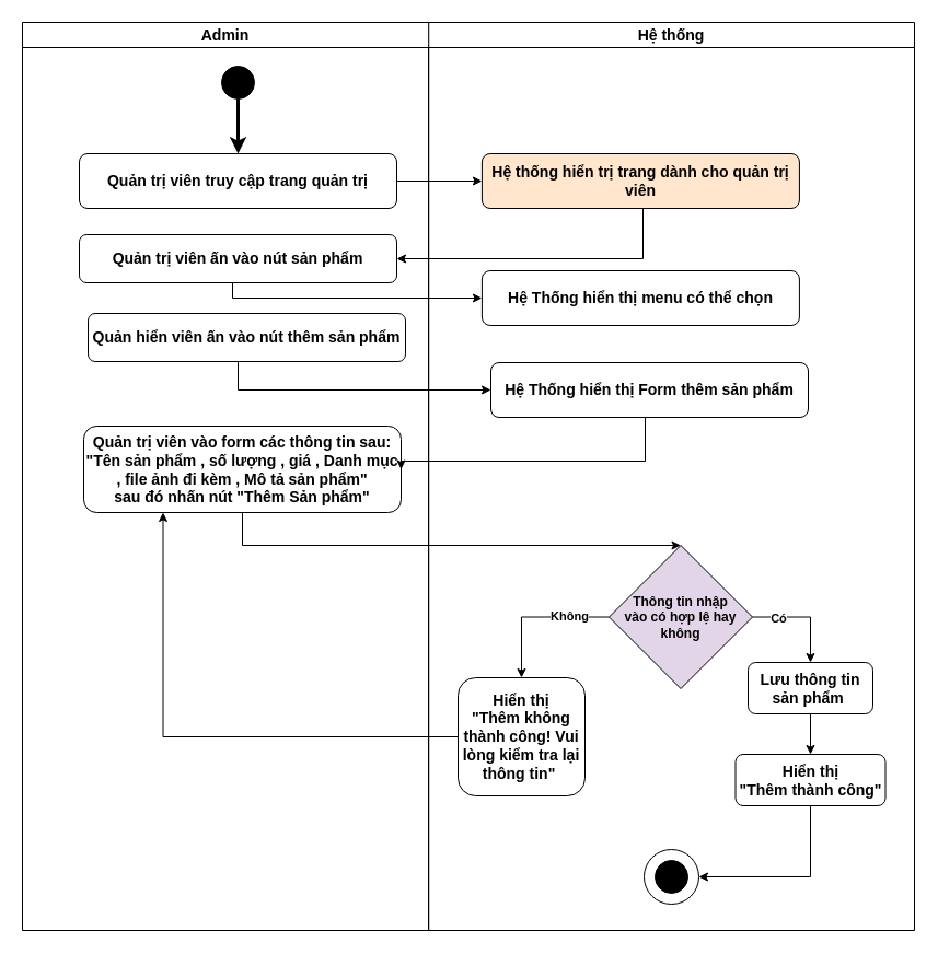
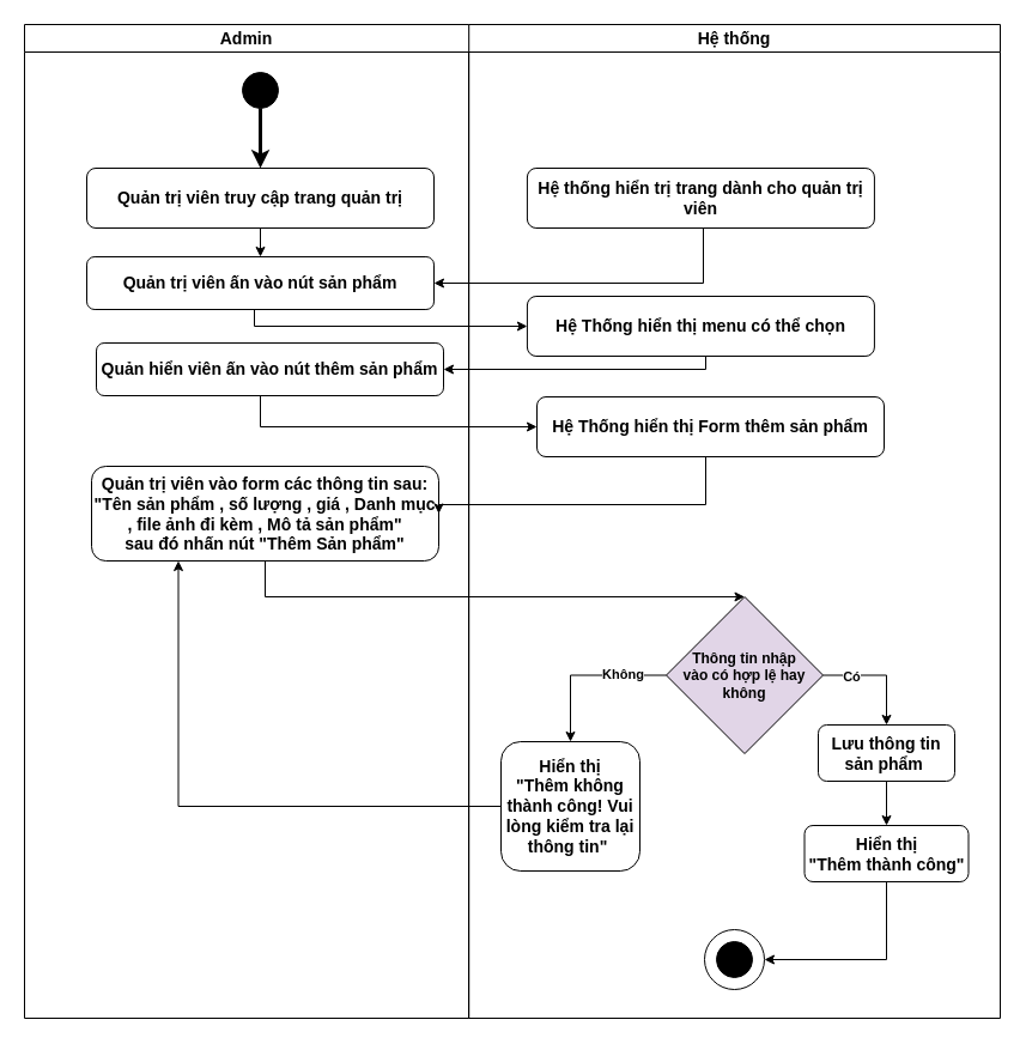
  <mxCell id="0" />
  <mxCell id="1" parent="0" />
  <mxCell id="2" value="Hệ thống" style="swimlane;whiteSpace=wrap;html=1;fontSize=14;" parent="1" vertex="1"><mxGeometry x="391" y="20" width="444" height="830" as="geometry" /></mxCell>
- <mxCell id="3" value="Hệ thống hiển trị trang dành cho quản trị viên" style="rounded=1;whiteSpace=wrap;html=1;strokeWidth=1;fontSize=14;fontStyle=1;fillColor=#ffe6cc;" parent="2" vertex="1"><mxGeometry x="48.92" y="120" width="290" height="50" as="geometry" /></mxCell>
+ <mxCell id="3" value="Hệ thống hiển trị trang dành cho quản trị viên" style="rounded=1;whiteSpace=wrap;html=1;strokeWidth=1;fontSize=14;fontStyle=1" parent="2" vertex="1"><mxGeometry x="48.92" y="120" width="290" height="50" as="geometry" /></mxCell>
  <mxCell id="4" value="" style="ellipse;whiteSpace=wrap;html=1;strokeColor=#000000;fillColor=#000000;strokeWidth=1;fontSize=14;fontStyle=1" parent="2" vertex="1"><mxGeometry x="207" y="766" width="30" height="30" as="geometry" /></mxCell>
  <mxCell id="5" value="" style="ellipse;whiteSpace=wrap;html=1;gradientColor=default;fillColor=none;fontSize=14;" parent="2" vertex="1"><mxGeometry x="197" y="756" width="50" height="50" as="geometry" /></mxCell>
  <mxCell id="6" value="Hệ Thống hiển thị menu có thể chọn" style="rounded=1;whiteSpace=wrap;html=1;strokeWidth=1;fontSize=14;fontStyle=1" parent="2" vertex="1"><mxGeometry x="48.92" y="227" width="290" height="50" as="geometry" /></mxCell>
  <mxCell id="7" value="Hệ Thống hiển thị Form thêm sản phẩm" style="rounded=1;whiteSpace=wrap;html=1;strokeWidth=1;fontSize=14;fontStyle=1" parent="2" vertex="1"><mxGeometry x="57" y="311" width="290" height="50" as="geometry" /></mxCell>
  <mxCell id="8" style="edgeStyle=orthogonalEdgeStyle;rounded=0;orthogonalLoop=1;jettySize=auto;html=1;entryX=0.5;entryY=0;entryDx=0;entryDy=0;" parent="2" source="12" target="13" edge="1"><mxGeometry relative="1" as="geometry" /></mxCell>
  <mxCell id="9" value="&lt;b&gt;Không&lt;/b&gt;" style="edgeLabel;html=1;align=center;verticalAlign=middle;resizable=0;points=[];" parent="8" vertex="1" connectable="0"><mxGeometry x="-0.456" y="-1" relative="1" as="geometry"><mxPoint as="offset" /></mxGeometry></mxCell>
  <mxCell id="10" style="edgeStyle=orthogonalEdgeStyle;rounded=0;orthogonalLoop=1;jettySize=auto;html=1;entryX=0.5;entryY=0;entryDx=0;entryDy=0;" parent="2" source="12" target="15" edge="1"><mxGeometry relative="1" as="geometry"><Array as="points"><mxPoint x="349" y="544" /></Array></mxGeometry></mxCell>
  <mxCell id="11" value="&lt;b&gt;Có&lt;/b&gt;" style="edgeLabel;html=1;align=center;verticalAlign=middle;resizable=0;points=[];" parent="10" vertex="1" connectable="0"><mxGeometry x="-0.506" y="-1" relative="1" as="geometry"><mxPoint as="offset" /></mxGeometry></mxCell>
  <mxCell id="12" value="&lt;b&gt;Thông tin nhập &lt;br&gt;vào có hợp lệ hay không&lt;/b&gt;" style="rhombus;whiteSpace=wrap;html=1;fillColor=#e1d5e7;" parent="2" vertex="1"><mxGeometry x="165" y="478" width="131" height="131" as="geometry" /></mxCell>
  <mxCell id="13" value="Hiển thị&lt;br&gt;&quot;Thêm không thành công! Vui lòng kiểm tra lại thông tin&quot;&amp;nbsp;" style="rounded=1;whiteSpace=wrap;html=1;strokeWidth=1;fontSize=14;fontStyle=1" parent="2" vertex="1"><mxGeometry x="27" y="599" width="116" height="108" as="geometry" /></mxCell>
  <mxCell id="14" style="edgeStyle=orthogonalEdgeStyle;rounded=0;orthogonalLoop=1;jettySize=auto;html=1;" parent="2" source="15" target="17" edge="1"><mxGeometry relative="1" as="geometry" /></mxCell>
  <mxCell id="15" value="Lưu thông tin sản phẩm&amp;nbsp;" style="rounded=1;whiteSpace=wrap;html=1;strokeWidth=1;fontSize=14;fontStyle=1" parent="2" vertex="1"><mxGeometry x="292" y="585" width="114" height="47" as="geometry" /></mxCell>
  <mxCell id="16" style="edgeStyle=orthogonalEdgeStyle;rounded=0;orthogonalLoop=1;jettySize=auto;html=1;entryX=1;entryY=0.5;entryDx=0;entryDy=0;" parent="2" source="17" target="5" edge="1"><mxGeometry relative="1" as="geometry"><Array as="points"><mxPoint x="349" y="781" /></Array></mxGeometry></mxCell>
  <mxCell id="17" value="Hiển thị &lt;br&gt;&quot;Thêm thành công&quot;" style="rounded=1;whiteSpace=wrap;html=1;strokeWidth=1;fontSize=14;fontStyle=1" parent="2" vertex="1"><mxGeometry x="280.5" y="669" width="137" height="47" as="geometry" /></mxCell>
  <mxCell id="18" value="Admin" style="swimlane;whiteSpace=wrap;html=1;fontSize=14;" parent="1" vertex="1"><mxGeometry x="20" y="20" width="371.22" height="830" as="geometry" /></mxCell>
  <mxCell id="19" value="" style="ellipse;whiteSpace=wrap;html=1;strokeColor=#000000;fillColor=#000000;strokeWidth=1;fontSize=14;fontStyle=1" parent="18" vertex="1"><mxGeometry x="182" y="40" width="30" height="30" as="geometry" /></mxCell>
  <mxCell id="20" value="Quản trị viên truy cập trang quản trị" style="rounded=1;whiteSpace=wrap;html=1;strokeWidth=1;fontSize=14;fontStyle=1" parent="18" vertex="1"><mxGeometry x="52" y="120" width="290" height="50" as="geometry" /></mxCell>
  <mxCell id="21" style="edgeStyle=orthogonalEdgeStyle;rounded=0;orthogonalLoop=1;jettySize=auto;html=1;strokeWidth=3;fontSize=14;fontStyle=1" parent="18" source="19" target="20" edge="1"><mxGeometry relative="1" as="geometry" /></mxCell>
  <mxCell id="22" value="Quản trị viên ấn vào nút sản phẩm" style="rounded=1;whiteSpace=wrap;html=1;strokeWidth=1;fontSize=14;fontStyle=1" parent="18" vertex="1"><mxGeometry x="52" y="194" width="290" height="44" as="geometry" /></mxCell>
  <mxCell id="23" value="Quản hiển viên ấn vào nút thêm sản phẩm" style="rounded=1;whiteSpace=wrap;html=1;strokeWidth=1;fontSize=14;fontStyle=1" parent="18" vertex="1"><mxGeometry x="60" y="266" width="290" height="44" as="geometry" /></mxCell>
  <mxCell id="24" value="Quản trị viên vào form các thông tin sau:&lt;br&gt;&quot;Tên sản phẩm , số lượng , giá , Danh mục , file ảnh đi kèm , Mô tả sản phẩm&quot;&lt;br&gt;sau đó nhấn nút &quot;Thêm Sản phẩm&quot;" style="rounded=1;whiteSpace=wrap;html=1;strokeWidth=1;fontSize=14;fontStyle=1" parent="18" vertex="1"><mxGeometry x="56" y="369" width="290" height="79" as="geometry" /></mxCell>
- <mxCell id="25" style="edgeStyle=orthogonalEdgeStyle;rounded=0;orthogonalLoop=1;jettySize=auto;html=1;entryX=0;entryY=0.5;entryDx=0;entryDy=0;fontSize=14;" parent="1" source="20" target="3" edge="1"><mxGeometry relative="1" as="geometry" /></mxCell>
+ <mxCell id="25" style="edgeStyle=orthogonalEdgeStyle;rounded=0;orthogonalLoop=1;jettySize=auto;html=1;fontSize=14;" parent="1" source="20" target="22" edge="1"><mxGeometry relative="1" as="geometry" /></mxCell>
  <mxCell id="26" style="edgeStyle=orthogonalEdgeStyle;rounded=0;orthogonalLoop=1;jettySize=auto;html=1;entryX=1;entryY=0.5;entryDx=0;entryDy=0;fontSize=14;" parent="1" source="3" target="22" edge="1"><mxGeometry relative="1" as="geometry"><Array as="points"><mxPoint x="587" y="236" /></Array></mxGeometry></mxCell>
  <mxCell id="27" style="edgeStyle=orthogonalEdgeStyle;rounded=0;orthogonalLoop=1;jettySize=auto;html=1;entryX=0;entryY=0.5;entryDx=0;entryDy=0;" parent="1" source="22" target="6" edge="1"><mxGeometry relative="1" as="geometry"><Array as="points"><mxPoint x="212" y="272" /></Array></mxGeometry></mxCell>
+ <mxCell id="28" style="edgeStyle=orthogonalEdgeStyle;rounded=0;orthogonalLoop=1;jettySize=auto;html=1;entryX=1;entryY=0.5;entryDx=0;entryDy=0;" parent="1" source="6" target="23" edge="1"><mxGeometry relative="1" as="geometry"><Array as="points"><mxPoint x="589" y="308" /></Array></mxGeometry></mxCell>
  <mxCell id="29" style="edgeStyle=orthogonalEdgeStyle;rounded=0;orthogonalLoop=1;jettySize=auto;html=1;entryX=0;entryY=0.5;entryDx=0;entryDy=0;" parent="1" source="23" target="7" edge="1"><mxGeometry relative="1" as="geometry"><Array as="points"><mxPoint x="217" y="356" /></Array></mxGeometry></mxCell>
  <mxCell id="30" style="edgeStyle=orthogonalEdgeStyle;rounded=0;orthogonalLoop=1;jettySize=auto;html=1;entryX=1;entryY=0.5;entryDx=0;entryDy=0;" parent="1" source="7" target="24" edge="1"><mxGeometry relative="1" as="geometry"><Array as="points"><mxPoint x="589" y="421" /></Array></mxGeometry></mxCell>
  <mxCell id="31" style="edgeStyle=orthogonalEdgeStyle;rounded=0;orthogonalLoop=1;jettySize=auto;html=1;entryX=0.5;entryY=0;entryDx=0;entryDy=0;" parent="1" source="24" target="12" edge="1"><mxGeometry relative="1" as="geometry"><Array as="points"><mxPoint x="221" y="498" /></Array></mxGeometry></mxCell>
  <mxCell id="32" style="edgeStyle=orthogonalEdgeStyle;rounded=0;orthogonalLoop=1;jettySize=auto;html=1;entryX=0.25;entryY=1;entryDx=0;entryDy=0;" parent="1" source="13" target="24" edge="1"><mxGeometry relative="1" as="geometry" /></mxCell>
